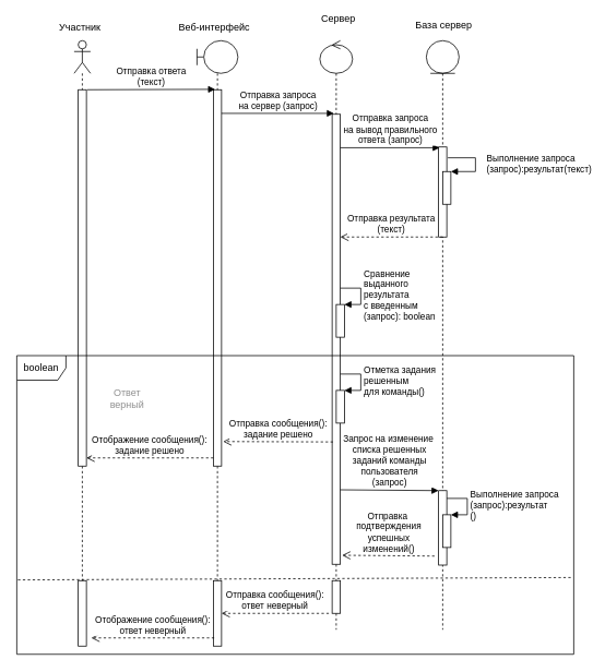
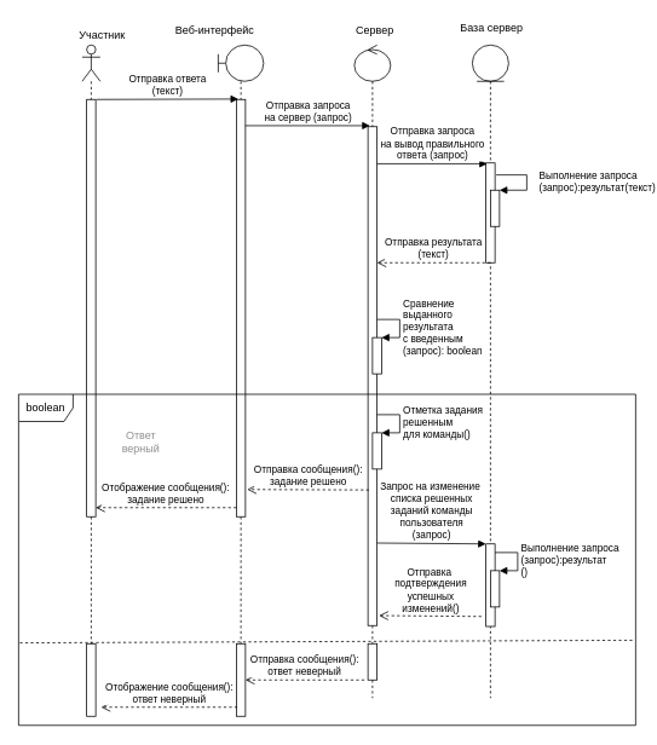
  <mxCell id="0" />
  <mxCell id="1" parent="0" />
  <mxCell id="2" value="" style="shape=umlLifeline;participant=umlActor;perimeter=lifelinePerimeter;whiteSpace=wrap;html=1;container=1;collapsible=0;recursiveResize=0;verticalAlign=top;spacingTop=36;labelBackgroundColor=#ffffff;outlineConnect=0;" vertex="1" parent="1"><mxGeometry x="90" y="49" width="20" height="700" as="geometry" /></mxCell>
  <mxCell id="3" value="" style="html=1;points=[];perimeter=orthogonalPerimeter;" vertex="1" parent="2"><mxGeometry x="5" y="60" width="10" height="460" as="geometry" /></mxCell>
  <mxCell id="4" value="" style="shape=umlLifeline;participant=umlBoundary;perimeter=lifelinePerimeter;whiteSpace=wrap;html=1;container=1;collapsible=0;recursiveResize=0;verticalAlign=top;spacingTop=36;labelBackgroundColor=#ffffff;outlineConnect=0;" vertex="1" parent="1"><mxGeometry x="240" y="49" width="50" height="740" as="geometry" /></mxCell>
  <mxCell id="5" value="" style="html=1;points=[];perimeter=orthogonalPerimeter;" vertex="1" parent="4"><mxGeometry x="20" y="60" width="10" height="460" as="geometry" /></mxCell>
  <mxCell id="6" value="" style="html=1;points=[];perimeter=orthogonalPerimeter;" vertex="1" parent="4"><mxGeometry x="20" y="660" width="10" height="80" as="geometry" /></mxCell>
  <mxCell id="7" value="" style="shape=umlLifeline;participant=umlControl;perimeter=lifelinePerimeter;whiteSpace=wrap;html=1;container=1;collapsible=0;recursiveResize=0;verticalAlign=top;spacingTop=36;labelBackgroundColor=#ffffff;outlineConnect=0;" vertex="1" parent="1"><mxGeometry x="390" y="49" width="40" height="720" as="geometry" /></mxCell>
  <mxCell id="8" value="" style="html=1;points=[];perimeter=orthogonalPerimeter;" vertex="1" parent="7"><mxGeometry x="15" y="90" width="10" height="550" as="geometry" /></mxCell>
  <mxCell id="9" value="" style="html=1;points=[];perimeter=orthogonalPerimeter;" vertex="1" parent="7"><mxGeometry x="20" y="322.5" width="10" height="40" as="geometry" /></mxCell>
  <mxCell id="10" value="Сравнение&lt;br&gt;выданного&lt;br&gt;результата &lt;br&gt;с введенным&lt;br&gt;(запрос): boolean&lt;br&gt;" style="edgeStyle=orthogonalEdgeStyle;html=1;align=left;spacingLeft=2;endArrow=block;rounded=0;entryX=1;entryY=0;" edge="1" target="9" parent="7"><mxGeometry relative="1" as="geometry"><mxPoint x="25" y="302.5" as="sourcePoint" /><Array as="points"><mxPoint x="50" y="302.5" /></Array></mxGeometry></mxCell>
  <mxCell id="11" value="" style="html=1;points=[];perimeter=orthogonalPerimeter;" vertex="1" parent="7"><mxGeometry x="20" y="427.5" width="10" height="40" as="geometry" /></mxCell>
  <mxCell id="12" value="Отметка задания&lt;br&gt;решенным&amp;nbsp;&lt;br&gt;для команды()&lt;br&gt;" style="edgeStyle=orthogonalEdgeStyle;html=1;align=left;spacingLeft=2;endArrow=block;rounded=0;entryX=1;entryY=0;" edge="1" target="11" parent="7"><mxGeometry relative="1" as="geometry"><mxPoint x="25" y="407.5" as="sourcePoint" /><Array as="points"><mxPoint x="50" y="407.5" /></Array></mxGeometry></mxCell>
  <mxCell id="13" value="" style="shape=umlLifeline;participant=umlEntity;perimeter=lifelinePerimeter;whiteSpace=wrap;html=1;container=1;collapsible=0;recursiveResize=0;verticalAlign=top;spacingTop=36;labelBackgroundColor=#ffffff;outlineConnect=0;" vertex="1" parent="1"><mxGeometry x="520" y="49" width="40" height="720" as="geometry" /></mxCell>
  <mxCell id="14" value="" style="html=1;points=[];perimeter=orthogonalPerimeter;" vertex="1" parent="13"><mxGeometry x="15" y="130" width="10" height="110" as="geometry" /></mxCell>
  <mxCell id="15" value="" style="html=1;points=[];perimeter=orthogonalPerimeter;" vertex="1" parent="13"><mxGeometry x="15" y="550" width="10" height="91" as="geometry" /></mxCell>
  <mxCell id="16" value="" style="html=1;points=[];perimeter=orthogonalPerimeter;" vertex="1" parent="13"><mxGeometry x="20" y="579.5" width="10" height="40" as="geometry" /></mxCell>
  <mxCell id="17" value="Выполнение запроса&amp;nbsp;&lt;br&gt;(запрос):результат &lt;br&gt;()&lt;br&gt;" style="edgeStyle=orthogonalEdgeStyle;html=1;align=left;spacingLeft=2;endArrow=block;rounded=0;entryX=1;entryY=0;" edge="1" target="16" parent="13"><mxGeometry relative="1" as="geometry"><mxPoint x="25" y="559.5" as="sourcePoint" /><Array as="points"><mxPoint x="50" y="559.5" /></Array></mxGeometry></mxCell>
- <mxCell id="18" value="Участник" style="text;html=1;resizable=0;points=[];autosize=1;align=left;verticalAlign=top;spacingTop=-4;" vertex="1" parent="1"><mxGeometry x="69.5" y="23" width="61" height="14" as="geometry" /></mxCell>
- <mxCell id="19" value="Веб-интерфейс" style="text;html=1;resizable=0;points=[];autosize=1;align=left;verticalAlign=top;spacingTop=-4;" vertex="1" parent="1"><mxGeometry x="216" y="23" width="100" height="20" as="geometry" /></mxCell>
- <mxCell id="20" value="Сервер" style="text;html=1;resizable=0;points=[];autosize=1;align=left;verticalAlign=top;spacingTop=-4;" vertex="1" parent="1"><mxGeometry x="390" y="13" width="60" height="20" as="geometry" /></mxCell>
+ <mxCell id="18" value="Участник" style="text;html=1;resizable=0;points=[];autosize=1;align=left;verticalAlign=top;spacingTop=-4;" vertex="1" parent="1"><mxGeometry x="84.5" y="28" width="61" height="14" as="geometry" /></mxCell>
+ <mxCell id="19" value="Веб-интерфейс" style="text;html=1;resizable=0;points=[];autosize=1;align=left;verticalAlign=top;spacingTop=-4;" vertex="1" parent="1"><mxGeometry x="191" y="23" width="100" height="20" as="geometry" /></mxCell>
+ <mxCell id="20" value="Сервер" style="text;html=1;resizable=0;points=[];autosize=1;align=left;verticalAlign=top;spacingTop=-4;" vertex="1" parent="1"><mxGeometry x="390" y="23" width="60" height="20" as="geometry" /></mxCell>
  <mxCell id="21" value="База сервер" style="text;html=1;resizable=0;points=[];autosize=1;align=left;verticalAlign=top;spacingTop=-4;" vertex="1" parent="1"><mxGeometry x="505" y="20" width="90" height="20" as="geometry" /></mxCell>
  <mxCell id="22" value="Отправка ответа&lt;br&gt;(текст)&lt;br&gt;" style="html=1;verticalAlign=bottom;endArrow=block;entryX=0.217;entryY=-0.001;entryDx=0;entryDy=0;entryPerimeter=0;" edge="1" parent="1" target="5"><mxGeometry width="80" relative="1" as="geometry"><mxPoint x="106" y="109" as="sourcePoint" /><mxPoint x="180" y="119" as="targetPoint" /></mxGeometry></mxCell>
  <mxCell id="23" value="Отправка запроса&lt;br&gt;на сервер (запрос)&lt;br&gt;" style="html=1;verticalAlign=bottom;endArrow=block;entryX=0.217;entryY=-0.002;entryDx=0;entryDy=0;entryPerimeter=0;" edge="1" parent="1" source="5" target="8"><mxGeometry width="80" relative="1" as="geometry"><mxPoint x="320" y="139" as="sourcePoint" /><mxPoint x="400" y="141" as="targetPoint" /></mxGeometry></mxCell>
  <mxCell id="24" value="Отправка запроса&lt;br&gt;на вывод правильного&lt;br&gt;ответа (запрос)&lt;br&gt;" style="html=1;verticalAlign=bottom;endArrow=block;entryX=0.133;entryY=0.008;entryDx=0;entryDy=0;entryPerimeter=0;" edge="1" parent="1" source="8" target="14"><mxGeometry width="80" relative="1" as="geometry"><mxPoint x="420" y="180" as="sourcePoint" /><mxPoint x="530" y="179" as="targetPoint" /></mxGeometry></mxCell>
  <mxCell id="25" value="" style="html=1;points=[];perimeter=orthogonalPerimeter;" vertex="1" parent="1"><mxGeometry x="540" y="209" width="10" height="40" as="geometry" /></mxCell>
  <mxCell id="26" value="Выполнение запроса&lt;br&gt;(запрос):результат(текст)&lt;br&gt;" style="edgeStyle=orthogonalEdgeStyle;html=1;align=left;spacingLeft=2;endArrow=block;rounded=0;entryX=1;entryY=0;exitX=1.133;exitY=0.12;exitDx=0;exitDy=0;exitPerimeter=0;" edge="1" target="25" parent="1" source="14"><mxGeometry x="-0.167" y="-12" relative="1" as="geometry"><mxPoint x="655" y="169" as="sourcePoint" /><Array as="points"><mxPoint x="580" y="192" /><mxPoint x="580" y="209" /></Array><mxPoint x="22" y="7" as="offset" /></mxGeometry></mxCell>
  <mxCell id="27" value="Отправка результата&lt;br&gt;(текст)&lt;br&gt;" style="html=1;verticalAlign=bottom;endArrow=open;dashed=1;endSize=8;" edge="1" parent="1" target="8"><mxGeometry relative="1" as="geometry"><mxPoint x="540" y="289" as="sourcePoint" /><mxPoint x="460" y="289" as="targetPoint" /></mxGeometry></mxCell>
  <mxCell id="28" value="boolean" style="shape=umlFrame;whiteSpace=wrap;html=1;" vertex="1" parent="1"><mxGeometry x="20" y="434" width="680" height="365" as="geometry" /></mxCell>
  <mxCell id="29" value="Отображение сообщения():&lt;br&gt;задание решено&lt;br&gt;" style="html=1;verticalAlign=bottom;endArrow=open;dashed=1;endSize=8;" edge="1" parent="1"><mxGeometry relative="1" as="geometry"><mxPoint x="260" y="559" as="sourcePoint" /><mxPoint x="105" y="559" as="targetPoint" /></mxGeometry></mxCell>
  <mxCell id="30" value="Отправка сообщения():&lt;br&gt;задание решено&lt;br&gt;" style="html=1;verticalAlign=bottom;endArrow=open;dashed=1;endSize=8;" edge="1" parent="1"><mxGeometry relative="1" as="geometry"><mxPoint x="406" y="539.5" as="sourcePoint" /><mxPoint x="272" y="539" as="targetPoint" /><Array as="points" /></mxGeometry></mxCell>
  <mxCell id="31" value="" style="html=1;points=[];perimeter=orthogonalPerimeter;" vertex="1" parent="1"><mxGeometry x="95" y="709" width="10" height="80" as="geometry" /></mxCell>
  <mxCell id="32" value="" style="html=1;points=[];perimeter=orthogonalPerimeter;" vertex="1" parent="1"><mxGeometry x="405" y="709" width="10" height="40" as="geometry" /></mxCell>
  <mxCell id="33" value="Отображение сообщения():&lt;br&gt;ответ неверный&lt;br&gt;" style="html=1;verticalAlign=bottom;endArrow=open;dashed=1;endSize=8;" edge="1" parent="1"><mxGeometry relative="1" as="geometry"><mxPoint x="261" y="779" as="sourcePoint" /><mxPoint x="111" y="779" as="targetPoint" /><Array as="points"><mxPoint x="201" y="779" /></Array></mxGeometry></mxCell>
  <mxCell id="34" value="Отправка сообщения():&lt;br&gt;ответ неверный&lt;br&gt;" style="html=1;verticalAlign=bottom;endArrow=open;dashed=1;endSize=8;" edge="1" parent="1" target="6"><mxGeometry relative="1" as="geometry"><mxPoint x="401" y="749" as="sourcePoint" /><mxPoint x="321" y="749" as="targetPoint" /></mxGeometry></mxCell>
  <mxCell id="35" value="Запрос на изменение&amp;nbsp;&lt;br&gt;списка решенных&lt;br&gt;заданий команды&lt;br&gt;пользователя&lt;br&gt;(запрос)&lt;br&gt;" style="html=1;verticalAlign=bottom;endArrow=block;" edge="1" parent="1" target="15"><mxGeometry width="80" relative="1" as="geometry"><mxPoint x="415" y="598" as="sourcePoint" /><mxPoint x="525" y="598" as="targetPoint" /></mxGeometry></mxCell>
  <mxCell id="36" value="Отправка&amp;nbsp;&lt;br&gt;подтверждения&lt;br&gt;успешных&lt;br&gt;изменений()&lt;br&gt;" style="html=1;verticalAlign=bottom;endArrow=open;dashed=1;endSize=8;entryX=1.217;entryY=0.98;entryDx=0;entryDy=0;entryPerimeter=0;" edge="1" parent="1" target="8"><mxGeometry relative="1" as="geometry"><mxPoint x="530" y="679" as="sourcePoint" /><mxPoint x="420" y="679" as="targetPoint" /></mxGeometry></mxCell>
  <mxCell id="37" value="&lt;font color=&quot;#8f8f8f&quot;&gt;Ответ верный&lt;/font&gt;" style="text;html=1;strokeColor=none;fillColor=none;align=center;verticalAlign=middle;whiteSpace=wrap;rounded=0;" vertex="1" parent="1"><mxGeometry x="120" y="477" width="70" height="20" as="geometry" /></mxCell>
  <mxCell id="38" value="" style="endArrow=none;dashed=1;html=1;exitX=0.002;exitY=0.751;exitDx=0;exitDy=0;exitPerimeter=0;entryX=0.999;entryY=0.743;entryDx=0;entryDy=0;entryPerimeter=0;" edge="1" parent="1" source="28" target="28"><mxGeometry width="50" height="50" relative="1" as="geometry"><mxPoint x="-50" y="699" as="sourcePoint" /><mxPoint x="699" y="708" as="targetPoint" /></mxGeometry></mxCell>
